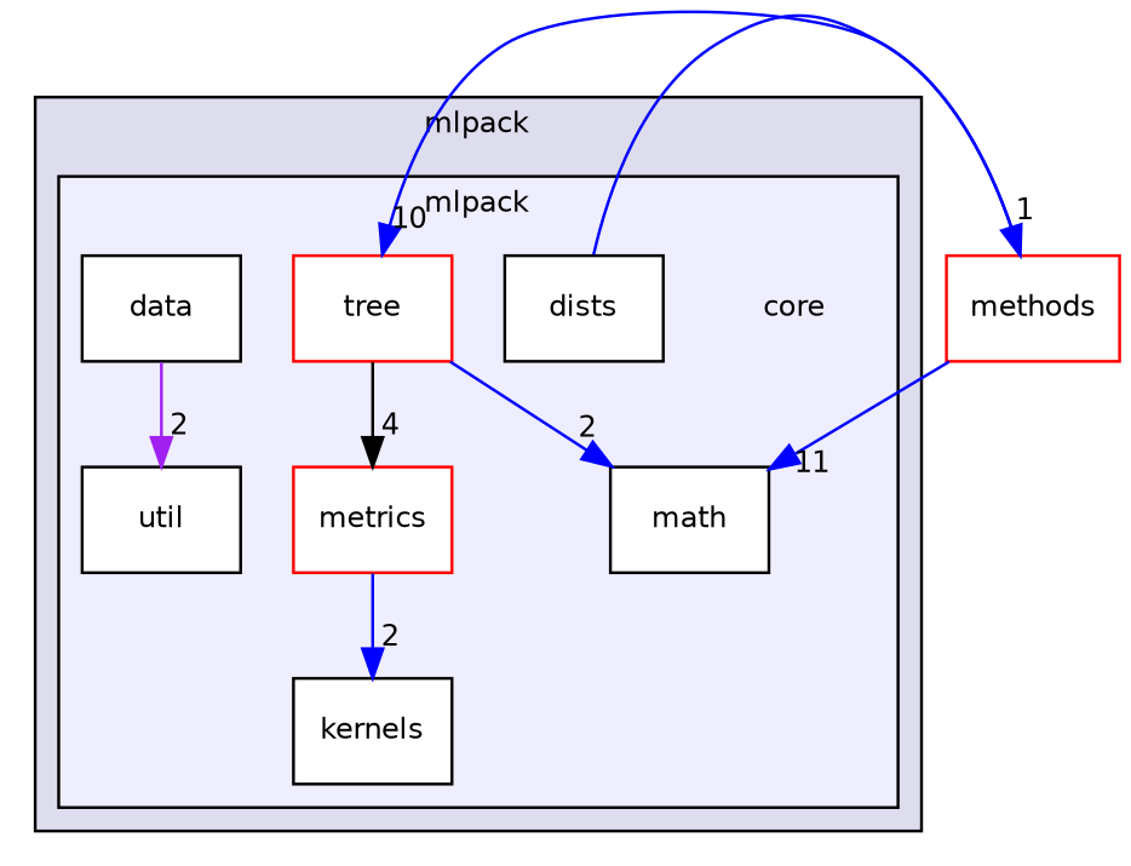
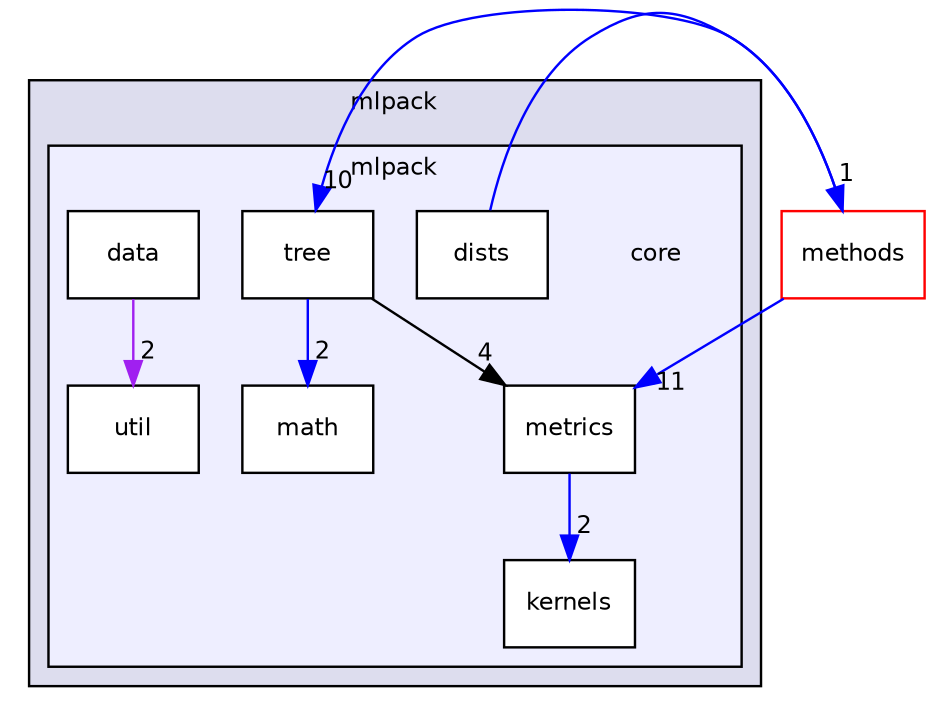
  digraph {
    compound=true
    node [fontname=Helvetica fontsize=10 shape=box color=black fillcolor=white style=filled]
    edge [color=blue headlabel=2 labeldistance=1.5 labelfontname=Helvetica labelfontsize=10]
    n1 [label=core shape=plaintext color="" fillcolor="" style=""]
    n2 [label=data]
    n3 [label=dists]
    n4 [label=kernels]
    n5 [label=math]
-   n6 [color=red label=metrics]
-   n7 [color=red label=tree]
+   n6 [label=metrics]
+   n7 [label=tree]
    n8 [label=util]
    n9 [color=red label=methods]
    subgraph cluster_1 {
      bgcolor="#ddddee"
      fontname=Helvetica
      fontsize=10
      label=mlpack
      pencolor=black
      subgraph cluster_2 {
        bgcolor="#eeeeff"
        fontname=Helvetica
        fontsize=10
        label=mlpack
        pencolor=black
        n1
        n2
        n3
        n4
        n5
        n6
        n7
        n8
      }
    }
    n2 -> n8 [color=purple]
    n3 -> n9 [headlabel=1]
    n6 -> n4
    n7 -> n5
    n7 -> n6 [color=black headlabel=4]
-   n9 -> n5 [headlabel=11]
+   n9 -> n6 [headlabel=11]
    n9 -> n7 [headlabel=10]
  }
